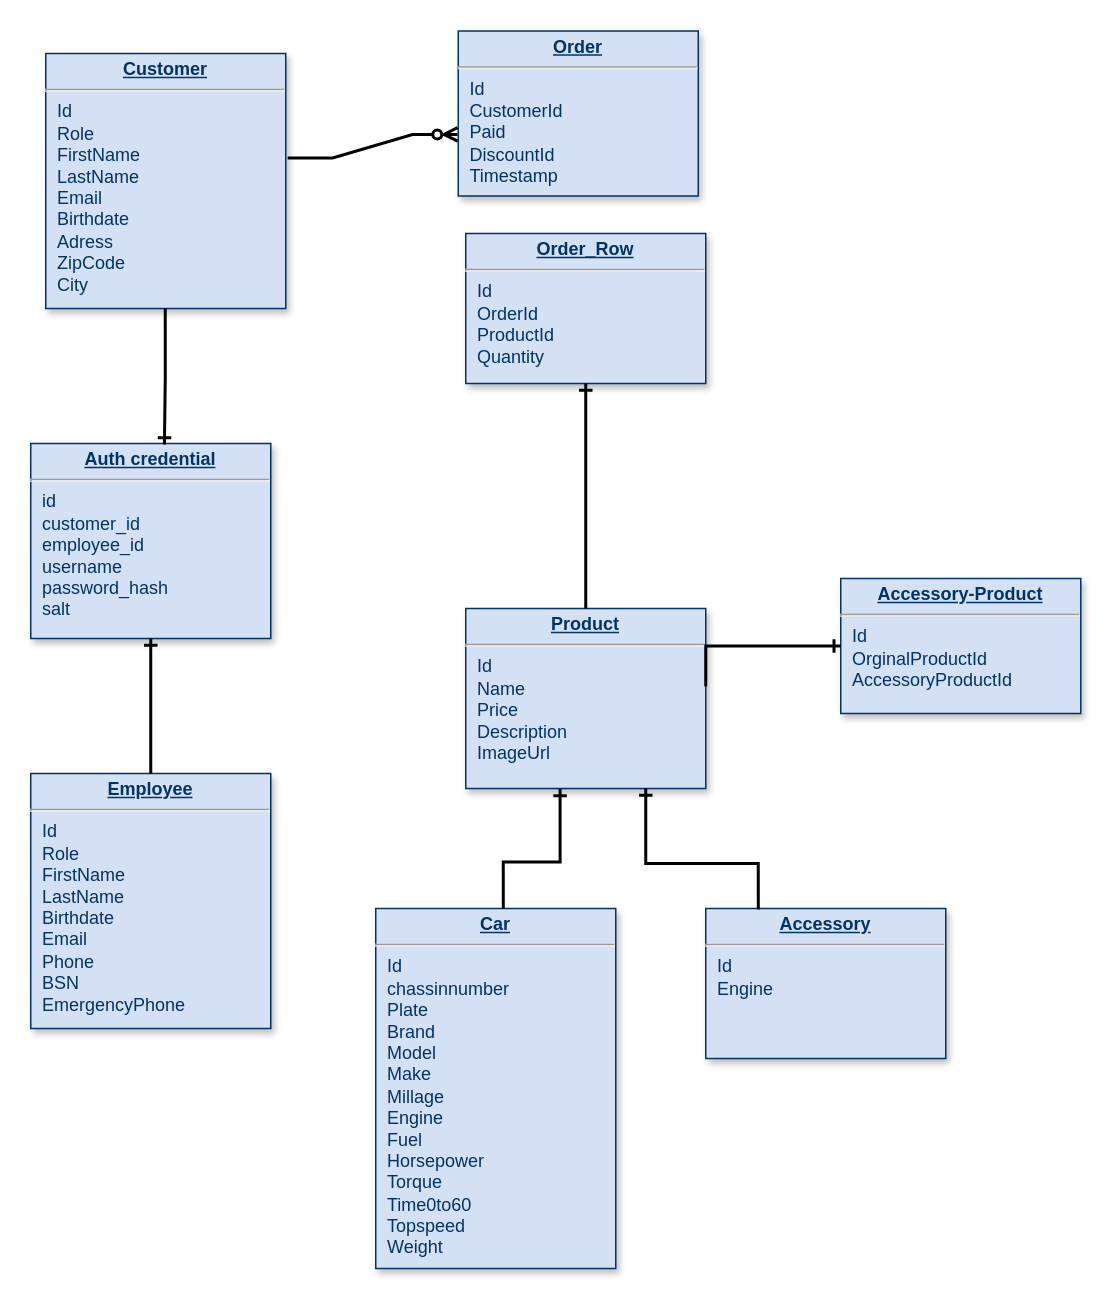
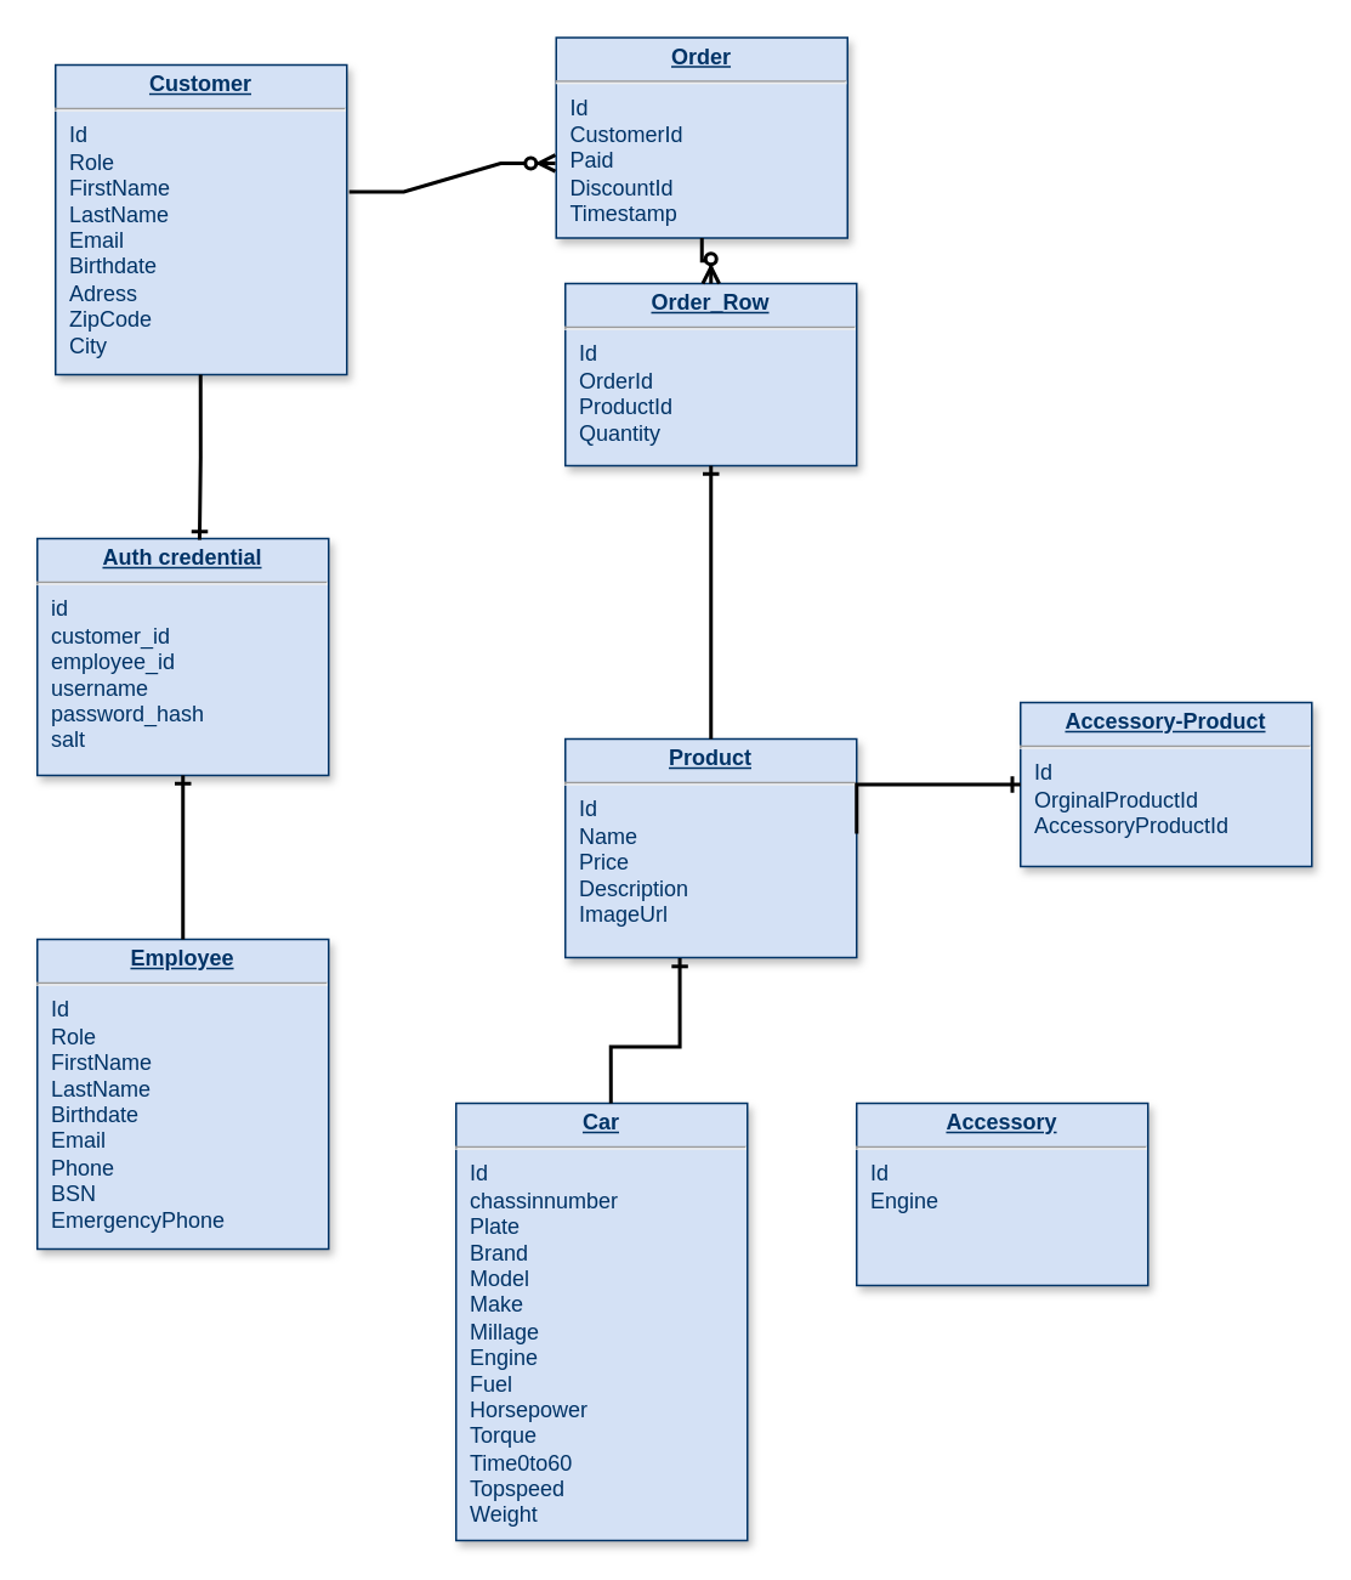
  <mxCell id="0" />
  <mxCell id="1" parent="0" />
  <mxCell id="2" value="&lt;p style=&quot;margin: 0px; margin-top: 4px; text-align: center; text-decoration: underline;&quot;&gt;&lt;strong&gt;Order&lt;/strong&gt;&lt;/p&gt;&lt;hr&gt;&lt;p style=&quot;margin: 0px; margin-left: 8px;&quot;&gt;Id&lt;/p&gt;&lt;p style=&quot;margin: 0px; margin-left: 8px;&quot;&gt;CustomerId&lt;/p&gt;&lt;p style=&quot;margin: 0px; margin-left: 8px;&quot;&gt;Paid&lt;/p&gt;&lt;p style=&quot;margin: 0px; margin-left: 8px;&quot;&gt;DiscountId&lt;/p&gt;&lt;p style=&quot;margin: 0px 0px 0px 8px;&quot;&gt;Timestamp&lt;/p&gt;&lt;p style=&quot;margin: 0px 0px 0px 8px;&quot;&gt;&lt;br&gt;&lt;/p&gt;" style="verticalAlign=top;align=left;overflow=fill;fontSize=12;fontFamily=Helvetica;html=1;strokeColor=#003366;shadow=1;fillColor=#D4E1F5;fontColor=#003366" parent="1" vertex="1"><mxGeometry x="305" y="20" width="160" height="110" as="geometry" /></mxCell>
  <mxCell id="3" value="&lt;p style=&quot;margin: 0px; margin-top: 4px; text-align: center; text-decoration: underline;&quot;&gt;&lt;b&gt;Customer&lt;/b&gt;&lt;/p&gt;&lt;hr&gt;&lt;p style=&quot;margin: 0px; margin-left: 8px;&quot;&gt;&lt;span style=&quot;background-color: initial;&quot;&gt;Id&lt;/span&gt;&lt;/p&gt;&lt;p style=&quot;margin: 0px; margin-left: 8px;&quot;&gt;&lt;span style=&quot;background-color: initial;&quot;&gt;Role&lt;/span&gt;&lt;br&gt;&lt;/p&gt;&lt;p style=&quot;margin: 0px; margin-left: 8px;&quot;&gt;FirstName&lt;/p&gt;&lt;p style=&quot;margin: 0px; margin-left: 8px;&quot;&gt;LastName&lt;/p&gt;&lt;p style=&quot;margin: 0px; margin-left: 8px;&quot;&gt;Email&lt;/p&gt;&lt;p style=&quot;margin: 0px; margin-left: 8px;&quot;&gt;Birthdate&lt;/p&gt;&lt;p style=&quot;margin: 0px; margin-left: 8px;&quot;&gt;Adress&lt;/p&gt;&lt;p style=&quot;margin: 0px; margin-left: 8px;&quot;&gt;ZipCode&lt;/p&gt;&lt;p style=&quot;margin: 0px; margin-left: 8px;&quot;&gt;City&lt;/p&gt;&lt;p style=&quot;margin: 0px; margin-left: 8px;&quot;&gt;&lt;br&gt;&lt;/p&gt;&lt;p style=&quot;margin: 0px; margin-left: 8px;&quot;&gt;&lt;br&gt;&lt;/p&gt;&lt;p style=&quot;margin: 0px; margin-left: 8px;&quot;&gt;&lt;br&gt;&lt;/p&gt;&lt;p style=&quot;margin: 0px; margin-left: 8px;&quot;&gt;&lt;br&gt;&lt;/p&gt;&lt;p style=&quot;margin: 0px; margin-left: 8px;&quot;&gt;&lt;br&gt;&lt;/p&gt;&lt;p style=&quot;margin: 0px; margin-left: 8px;&quot;&gt;&lt;br&gt;&lt;/p&gt;&lt;p style=&quot;margin: 0px; margin-left: 8px;&quot;&gt;&lt;br&gt;&lt;/p&gt;&lt;p style=&quot;margin: 0px; margin-left: 8px;&quot;&gt;&lt;br&gt;&lt;/p&gt;&lt;p style=&quot;margin: 0px; margin-left: 8px;&quot;&gt;&lt;br&gt;&lt;/p&gt;&lt;p style=&quot;margin: 0px; margin-left: 8px;&quot;&gt;&lt;br&gt;&lt;/p&gt;" style="verticalAlign=top;align=left;overflow=fill;fontSize=12;fontFamily=Helvetica;html=1;strokeColor=#003366;shadow=1;fillColor=#D4E1F5;fontColor=#003366" parent="1" vertex="1"><mxGeometry x="30" y="35" width="160" height="170" as="geometry" /></mxCell>
  <mxCell id="4" value="&lt;p style=&quot;margin: 0px; margin-top: 4px; text-align: center; text-decoration: underline;&quot;&gt;&lt;b&gt;Auth credential&lt;/b&gt;&lt;/p&gt;&lt;hr&gt;&lt;p style=&quot;margin: 0px; margin-left: 8px;&quot;&gt;id&lt;/p&gt;&lt;p style=&quot;margin: 0px; margin-left: 8px;&quot;&gt;customer_id&lt;/p&gt;&lt;p style=&quot;margin: 0px; margin-left: 8px;&quot;&gt;employee_id&lt;/p&gt;&lt;p style=&quot;margin: 0px; margin-left: 8px;&quot;&gt;username&lt;/p&gt;&lt;p style=&quot;margin: 0px; margin-left: 8px;&quot;&gt;password_hash&lt;/p&gt;&lt;p style=&quot;margin: 0px; margin-left: 8px;&quot;&gt;salt&lt;/p&gt;" style="verticalAlign=top;align=left;overflow=fill;fontSize=12;fontFamily=Helvetica;html=1;strokeColor=#003366;shadow=1;fillColor=#D4E1F5;fontColor=#003366" vertex="1" parent="1"><mxGeometry x="20" y="295" width="160" height="130" as="geometry" /></mxCell>
  <mxCell id="5" value="&lt;p style=&quot;margin: 0px; margin-top: 4px; text-align: center; text-decoration: underline;&quot;&gt;&lt;b&gt;Employee&lt;/b&gt;&lt;/p&gt;&lt;hr&gt;&lt;p style=&quot;margin: 0px; margin-left: 8px;&quot;&gt;&lt;span style=&quot;background-color: initial;&quot;&gt;Id&lt;/span&gt;&lt;/p&gt;&lt;p style=&quot;margin: 0px; margin-left: 8px;&quot;&gt;&lt;span style=&quot;background-color: initial;&quot;&gt;Role&lt;/span&gt;&lt;br&gt;&lt;/p&gt;&lt;p style=&quot;margin: 0px; margin-left: 8px;&quot;&gt;FirstName&lt;/p&gt;&lt;p style=&quot;margin: 0px; margin-left: 8px;&quot;&gt;LastName&lt;/p&gt;&lt;p style=&quot;margin: 0px; margin-left: 8px;&quot;&gt;Birthdate&lt;br&gt;&lt;/p&gt;&lt;p style=&quot;margin: 0px; margin-left: 8px;&quot;&gt;Email&lt;/p&gt;&lt;p style=&quot;margin: 0px; margin-left: 8px;&quot;&gt;Phone&lt;/p&gt;&lt;p style=&quot;margin: 0px; margin-left: 8px;&quot;&gt;BSN&lt;/p&gt;&lt;p style=&quot;margin: 0px; margin-left: 8px;&quot;&gt;EmergencyPhone&lt;/p&gt;&lt;p style=&quot;margin: 0px; margin-left: 8px;&quot;&gt;&lt;br&gt;&lt;/p&gt;&lt;p style=&quot;margin: 0px; margin-left: 8px;&quot;&gt;&lt;br&gt;&lt;/p&gt;&lt;p style=&quot;margin: 0px; margin-left: 8px;&quot;&gt;&lt;br&gt;&lt;/p&gt;&lt;p style=&quot;margin: 0px; margin-left: 8px;&quot;&gt;&lt;br&gt;&lt;/p&gt;&lt;p style=&quot;margin: 0px; margin-left: 8px;&quot;&gt;&lt;br&gt;&lt;/p&gt;&lt;p style=&quot;margin: 0px; margin-left: 8px;&quot;&gt;&lt;br&gt;&lt;/p&gt;&lt;p style=&quot;margin: 0px; margin-left: 8px;&quot;&gt;&lt;br&gt;&lt;/p&gt;&lt;p style=&quot;margin: 0px; margin-left: 8px;&quot;&gt;&lt;br&gt;&lt;/p&gt;&lt;p style=&quot;margin: 0px; margin-left: 8px;&quot;&gt;&lt;br&gt;&lt;/p&gt;&lt;p style=&quot;margin: 0px; margin-left: 8px;&quot;&gt;&lt;br&gt;&lt;/p&gt;&lt;p style=&quot;margin: 0px; margin-left: 8px;&quot;&gt;&lt;br&gt;&lt;/p&gt;" style="verticalAlign=top;align=left;overflow=fill;fontSize=12;fontFamily=Helvetica;html=1;strokeColor=#003366;shadow=1;fillColor=#D4E1F5;fontColor=#003366" vertex="1" parent="1"><mxGeometry x="20" y="515" width="160" height="170" as="geometry" /></mxCell>
  <mxCell id="6" value="" style="edgeStyle=orthogonalEdgeStyle;fontSize=12;html=1;endArrow=ERone;endFill=1;rounded=0;entryX=0.5;entryY=1;entryDx=0;entryDy=0;strokeWidth=2;exitX=0.5;exitY=0;exitDx=0;exitDy=0;" edge="1" parent="1" source="5" target="4"><mxGeometry width="100" height="100" relative="1" as="geometry"><mxPoint x="-60" y="376" as="sourcePoint" /><mxPoint x="-10" y="545" as="targetPoint" /></mxGeometry></mxCell>
  <mxCell id="7" value="" style="edgeStyle=entityRelationEdgeStyle;fontSize=12;html=1;endArrow=ERzeroToMany;endFill=1;rounded=0;strokeWidth=2;exitX=1.008;exitY=0.41;exitDx=0;exitDy=0;exitPerimeter=0;entryX=-0.003;entryY=0.627;entryDx=0;entryDy=0;entryPerimeter=0;" edge="1" parent="1" source="3" target="2"><mxGeometry width="100" height="100" relative="1" as="geometry"><mxPoint x="640" y="655" as="sourcePoint" /><mxPoint x="740" y="555" as="targetPoint" /></mxGeometry></mxCell>
  <mxCell id="8" value="" style="edgeStyle=orthogonalEdgeStyle;fontSize=12;html=1;endArrow=ERone;endFill=1;rounded=0;strokeWidth=2;entryX=0.557;entryY=0.005;entryDx=0;entryDy=0;entryPerimeter=0;" edge="1" parent="1" target="4"><mxGeometry width="100" height="100" relative="1" as="geometry"><mxPoint x="109.66" as="sourcePoint" y="205" /><mxPoint x="109.66" y="265" as="targetPoint" /><Array as="points"><mxPoint x="110" y="250" /></Array></mxGeometry></mxCell>
  <mxCell id="9" value="&lt;p style=&quot;margin: 0px; margin-top: 4px; text-align: center; text-decoration: underline;&quot;&gt;&lt;strong&gt;Order_Row&lt;/strong&gt;&lt;/p&gt;&lt;hr&gt;&lt;p style=&quot;margin: 0px; margin-left: 8px;&quot;&gt;Id&lt;/p&gt;&lt;p style=&quot;margin: 0px; margin-left: 8px;&quot;&gt;OrderId&lt;/p&gt;&lt;p style=&quot;margin: 0px; margin-left: 8px;&quot;&gt;ProductId&lt;/p&gt;&lt;p style=&quot;margin: 0px; margin-left: 8px;&quot;&gt;Quantity&lt;/p&gt;&lt;p style=&quot;margin: 0px 0px 0px 8px;&quot;&gt;&lt;br&gt;&lt;/p&gt;&lt;p style=&quot;margin: 0px 0px 0px 8px;&quot;&gt;&lt;br&gt;&lt;/p&gt;" style="verticalAlign=top;align=left;overflow=fill;fontSize=12;fontFamily=Helvetica;html=1;strokeColor=#003366;shadow=1;fillColor=#D4E1F5;fontColor=#003366" vertex="1" parent="1"><mxGeometry x="310" y="155" width="160" height="100" as="geometry" /></mxCell>
+ <mxCell id="10" value="" style="edgeStyle=orthogonalEdgeStyle;fontSize=12;html=1;endArrow=ERzeroToMany;endFill=1;rounded=0;strokeWidth=2;exitX=0.5;exitY=1;exitDx=0;exitDy=0;entryX=0.5;entryY=0;entryDx=0;entryDy=0;" edge="1" parent="1" source="2" target="9"><mxGeometry width="100" height="100" relative="1" as="geometry"><mxPoint x="373" y="185.73" as="sourcePoint" /><mxPoint x="400" y="195" as="targetPoint" /></mxGeometry></mxCell>
  <mxCell id="11" value="&lt;p style=&quot;margin: 0px; margin-top: 4px; text-align: center; text-decoration: underline;&quot;&gt;&lt;b&gt;Product&lt;/b&gt;&lt;/p&gt;&lt;hr&gt;&lt;p style=&quot;margin: 0px; margin-left: 8px;&quot;&gt;Id&lt;/p&gt;&lt;p style=&quot;margin: 0px; margin-left: 8px;&quot;&gt;Name&lt;/p&gt;&lt;p style=&quot;margin: 0px; margin-left: 8px;&quot;&gt;Price&lt;/p&gt;&lt;p style=&quot;margin: 0px; margin-left: 8px;&quot;&gt;Description&lt;/p&gt;&lt;p style=&quot;margin: 0px; margin-left: 8px;&quot;&gt;ImageUrl&lt;/p&gt;&lt;p style=&quot;margin: 0px 0px 0px 8px;&quot;&gt;&lt;br&gt;&lt;/p&gt;&lt;p style=&quot;margin: 0px 0px 0px 8px;&quot;&gt;&lt;br&gt;&lt;/p&gt;" style="verticalAlign=top;align=left;overflow=fill;fontSize=12;fontFamily=Helvetica;html=1;strokeColor=#003366;shadow=1;fillColor=#D4E1F5;fontColor=#003366" vertex="1" parent="1"><mxGeometry x="310" y="405" width="160" height="120" as="geometry" /></mxCell>
  <mxCell id="12" value="" style="edgeStyle=orthogonalEdgeStyle;fontSize=12;html=1;endArrow=ERone;endFill=1;rounded=0;strokeWidth=2;exitX=0.5;exitY=0;exitDx=0;exitDy=0;entryX=0.5;entryY=1;entryDx=0;entryDy=0;" edge="1" parent="1" source="11" target="9"><mxGeometry width="100" height="100" relative="1" as="geometry"><mxPoint x="500" y="365" as="sourcePoint" /><mxPoint x="600" y="265" as="targetPoint" /></mxGeometry></mxCell>
  <mxCell id="13" value="&lt;p style=&quot;margin: 0px; margin-top: 4px; text-align: center; text-decoration: underline;&quot;&gt;&lt;b&gt;Accessory-Product&lt;/b&gt;&lt;/p&gt;&lt;hr&gt;&lt;p style=&quot;margin: 0px; margin-left: 8px;&quot;&gt;Id&lt;/p&gt;&lt;p style=&quot;margin: 0px; margin-left: 8px;&quot;&gt;OrginalProductId&lt;/p&gt;&lt;p style=&quot;margin: 0px; margin-left: 8px;&quot;&gt;AccessoryProductId&lt;/p&gt;&lt;p style=&quot;margin: 0px; margin-left: 8px;&quot;&gt;&lt;br&gt;&lt;/p&gt;&lt;p style=&quot;margin: 0px; margin-left: 8px;&quot;&gt;&lt;br&gt;&lt;/p&gt;&lt;p style=&quot;margin: 0px 0px 0px 8px;&quot;&gt;&lt;br&gt;&lt;/p&gt;&lt;p style=&quot;margin: 0px 0px 0px 8px;&quot;&gt;&lt;br&gt;&lt;/p&gt;" style="verticalAlign=top;align=left;overflow=fill;fontSize=12;fontFamily=Helvetica;html=1;strokeColor=#003366;shadow=1;fillColor=#D4E1F5;fontColor=#003366" vertex="1" parent="1"><mxGeometry x="560" y="385" width="160" height="90" as="geometry" /></mxCell>
  <mxCell id="14" value="" style="edgeStyle=orthogonalEdgeStyle;fontSize=12;html=1;endArrow=ERone;endFill=1;rounded=0;strokeWidth=2;exitX=1;exitY=0.433;exitDx=0;exitDy=0;entryX=0;entryY=0.5;entryDx=0;entryDy=0;exitPerimeter=0;" edge="1" parent="1" source="11" target="13"><mxGeometry width="100" height="100" relative="1" as="geometry"><mxPoint x="500" y="435" as="sourcePoint" /><mxPoint x="500" y="365" as="targetPoint" /><Array as="points"><mxPoint x="470" y="430" /></Array></mxGeometry></mxCell>
  <mxCell id="15" value="&lt;p style=&quot;margin: 0px; margin-top: 4px; text-align: center; text-decoration: underline;&quot;&gt;&lt;b&gt;Accessory&lt;/b&gt;&lt;/p&gt;&lt;hr&gt;&lt;p style=&quot;margin: 0px; margin-left: 8px;&quot;&gt;Id&lt;/p&gt;&lt;p style=&quot;margin: 0px; margin-left: 8px;&quot;&gt;Engine&lt;/p&gt;&lt;p style=&quot;margin: 0px; margin-left: 8px;&quot;&gt;&lt;br&gt;&lt;/p&gt;&lt;p style=&quot;margin: 0px; margin-left: 8px;&quot;&gt;&lt;br&gt;&lt;/p&gt;&lt;p style=&quot;margin: 0px 0px 0px 8px;&quot;&gt;&lt;br&gt;&lt;/p&gt;&lt;p style=&quot;margin: 0px 0px 0px 8px;&quot;&gt;&lt;br&gt;&lt;/p&gt;" style="verticalAlign=top;align=left;overflow=fill;fontSize=12;fontFamily=Helvetica;html=1;strokeColor=#003366;shadow=1;fillColor=#D4E1F5;fontColor=#003366" vertex="1" parent="1"><mxGeometry x="470" y="605" width="160" height="100" as="geometry" /></mxCell>
- <mxCell id="16" value="" style="edgeStyle=orthogonalEdgeStyle;fontSize=12;html=1;endArrow=ERone;endFill=1;rounded=0;strokeWidth=2;exitX=0.219;exitY=0.006;exitDx=0;exitDy=0;entryX=0.75;entryY=1;entryDx=0;entryDy=0;exitPerimeter=0;" edge="1" parent="1" source="15" target="11"><mxGeometry width="100" height="100" relative="1" as="geometry"><mxPoint x="505" y="581.96" as="sourcePoint" /><mxPoint x="595" y="575" as="targetPoint" /><Array as="points"><mxPoint x="505" y="575" /><mxPoint x="430" y="575" /></Array></mxGeometry></mxCell>
  <mxCell id="17" value="&lt;p style=&quot;margin: 0px; margin-top: 4px; text-align: center; text-decoration: underline;&quot;&gt;&lt;b&gt;Car&lt;/b&gt;&lt;/p&gt;&lt;hr&gt;&lt;p style=&quot;margin: 0px; margin-left: 8px;&quot;&gt;Id&lt;/p&gt;&lt;p style=&quot;margin: 0px; margin-left: 8px;&quot;&gt;chassinnumber&lt;/p&gt;&lt;p style=&quot;margin: 0px; margin-left: 8px;&quot;&gt;Plate&lt;/p&gt;&lt;p style=&quot;margin: 0px; margin-left: 8px;&quot;&gt;Brand&lt;/p&gt;&lt;p style=&quot;margin: 0px; margin-left: 8px;&quot;&gt;Model&lt;/p&gt;&lt;p style=&quot;margin: 0px; margin-left: 8px;&quot;&gt;Make&lt;/p&gt;&lt;p style=&quot;margin: 0px; margin-left: 8px;&quot;&gt;Millage&lt;/p&gt;&lt;p style=&quot;margin: 0px; margin-left: 8px;&quot;&gt;Engine&lt;/p&gt;&lt;p style=&quot;margin: 0px; margin-left: 8px;&quot;&gt;Fuel&lt;/p&gt;&lt;p style=&quot;margin: 0px; margin-left: 8px;&quot;&gt;Horsepower&lt;/p&gt;&lt;p style=&quot;margin: 0px; margin-left: 8px;&quot;&gt;Torque&lt;/p&gt;&lt;p style=&quot;margin: 0px; margin-left: 8px;&quot;&gt;Time0to60&lt;/p&gt;&lt;p style=&quot;margin: 0px; margin-left: 8px;&quot;&gt;Topspeed&lt;/p&gt;&lt;p style=&quot;margin: 0px; margin-left: 8px;&quot;&gt;Weight&lt;/p&gt;&lt;p style=&quot;margin: 0px; margin-left: 8px;&quot;&gt;&lt;br&gt;&lt;/p&gt;&lt;p style=&quot;margin: 0px; margin-left: 8px;&quot;&gt;&lt;br&gt;&lt;/p&gt;&lt;p style=&quot;margin: 0px 0px 0px 8px;&quot;&gt;&lt;br&gt;&lt;/p&gt;&lt;p style=&quot;margin: 0px 0px 0px 8px;&quot;&gt;&lt;br&gt;&lt;/p&gt;" style="verticalAlign=top;align=left;overflow=fill;fontSize=12;fontFamily=Helvetica;html=1;strokeColor=#003366;shadow=1;fillColor=#D4E1F5;fontColor=#003366" vertex="1" parent="1"><mxGeometry x="250" y="605" width="160" height="240" as="geometry" /></mxCell>
  <mxCell id="18" value="" style="edgeStyle=orthogonalEdgeStyle;fontSize=12;html=1;endArrow=ERone;endFill=1;rounded=0;strokeWidth=2;exitX=0.219;exitY=0.006;exitDx=0;exitDy=0;entryX=0.393;entryY=1.003;entryDx=0;entryDy=0;exitPerimeter=0;entryPerimeter=0;" edge="1" parent="1" target="11"><mxGeometry width="100" height="100" relative="1" as="geometry"><mxPoint x="335.04" y="605" as="sourcePoint" /><mxPoint x="260" y="504.4" as="targetPoint" /><Array as="points"><mxPoint x="335" y="574" /><mxPoint x="373" y="574" /></Array></mxGeometry></mxCell>
